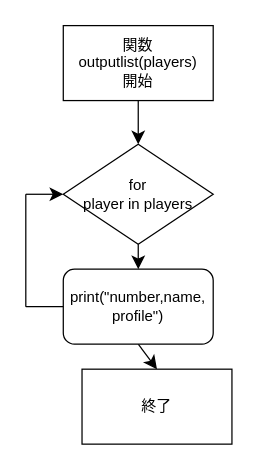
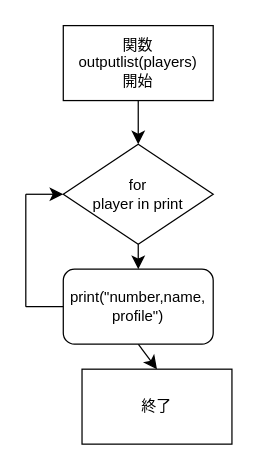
  <mxCell id="0" />
  <mxCell id="1" parent="0" />
  <mxCell id="2" style="edgeStyle=none;curved=1;rounded=0;orthogonalLoop=1;jettySize=auto;html=1;exitX=0.5;exitY=1;exitDx=0;exitDy=0;entryX=0.5;entryY=0;entryDx=0;entryDy=0;fontSize=12;startSize=8;endSize=8;" edge="1" parent="1" source="3" target="7"><mxGeometry relative="1" as="geometry" /></mxCell>
  <mxCell id="3" value="関数outputlist(players)&lt;div&gt;開始&lt;/div&gt;" style="rounded=0;whiteSpace=wrap;html=1;" vertex="1" parent="1"><mxGeometry x="50" y="20" width="120" height="60" as="geometry" /></mxCell>
  <mxCell id="4" style="edgeStyle=none;curved=1;rounded=0;orthogonalLoop=1;jettySize=auto;html=1;exitX=0.5;exitY=1;exitDx=0;exitDy=0;entryX=0.5;entryY=0;entryDx=0;entryDy=0;fontSize=12;startSize=8;endSize=8;" edge="1" parent="1" source="5" target="11"><mxGeometry relative="1" as="geometry" /></mxCell>
  <mxCell id="5" value="print(&quot;number,name,&lt;div&gt;profile&quot;)&lt;/div&gt;" style="rounded=1;whiteSpace=wrap;html=1;" vertex="1" parent="1"><mxGeometry y="215" width="120" height="60" as="geometry" x="50" /></mxCell>
  <mxCell id="6" style="edgeStyle=none;curved=1;rounded=0;orthogonalLoop=1;jettySize=auto;html=1;exitX=0.5;exitY=1;exitDx=0;exitDy=0;fontSize=12;startSize=8;endSize=8;" edge="1" parent="1" source="7" target="5"><mxGeometry relative="1" as="geometry" /></mxCell>
- <mxCell id="7" value="for&lt;div&gt;player in players&lt;/div&gt;" style="rhombus;whiteSpace=wrap;html=1;" vertex="1" parent="1"><mxGeometry y="115" width="120" height="80" as="geometry" x="50" /></mxCell>
+ <mxCell id="7" value="for&lt;div&gt;player in print&lt;/div&gt;" style="rhombus;whiteSpace=wrap;html=1;" vertex="1" parent="1"><mxGeometry y="115" width="120" height="80" as="geometry" x="50" /></mxCell>
  <mxCell id="8" value="" style="endArrow=none;html=1;rounded=0;fontSize=12;startSize=8;endSize=8;curved=1;exitX=0;exitY=0.5;exitDx=0;exitDy=0;" edge="1" parent="1" source="5"><mxGeometry width="50" height="50" relative="1" as="geometry"><mxPoint x="60" y="275" as="sourcePoint" /><mxPoint x="20" y="245" as="targetPoint" /></mxGeometry></mxCell>
  <mxCell id="9" value="" style="endArrow=none;html=1;rounded=0;fontSize=12;startSize=8;endSize=8;curved=1;" edge="1" parent="1"><mxGeometry width="50" height="50" relative="1" as="geometry"><mxPoint x="20" y="245" as="sourcePoint" /><mxPoint x="20" y="155" as="targetPoint" /></mxGeometry></mxCell>
  <mxCell id="10" value="" style="endArrow=classic;html=1;rounded=0;fontSize=12;startSize=8;endSize=8;curved=1;" edge="1" parent="1" target="7"><mxGeometry width="50" height="50" relative="1" as="geometry"><mxPoint x="20" y="155" as="sourcePoint" /><mxPoint x="100" y="215" as="targetPoint" /></mxGeometry></mxCell>
  <mxCell id="11" value="終了" style="rounded=0;whiteSpace=wrap;html=1;" vertex="1" parent="1"><mxGeometry x="65" y="295" width="120" height="60" as="geometry" /></mxCell>
